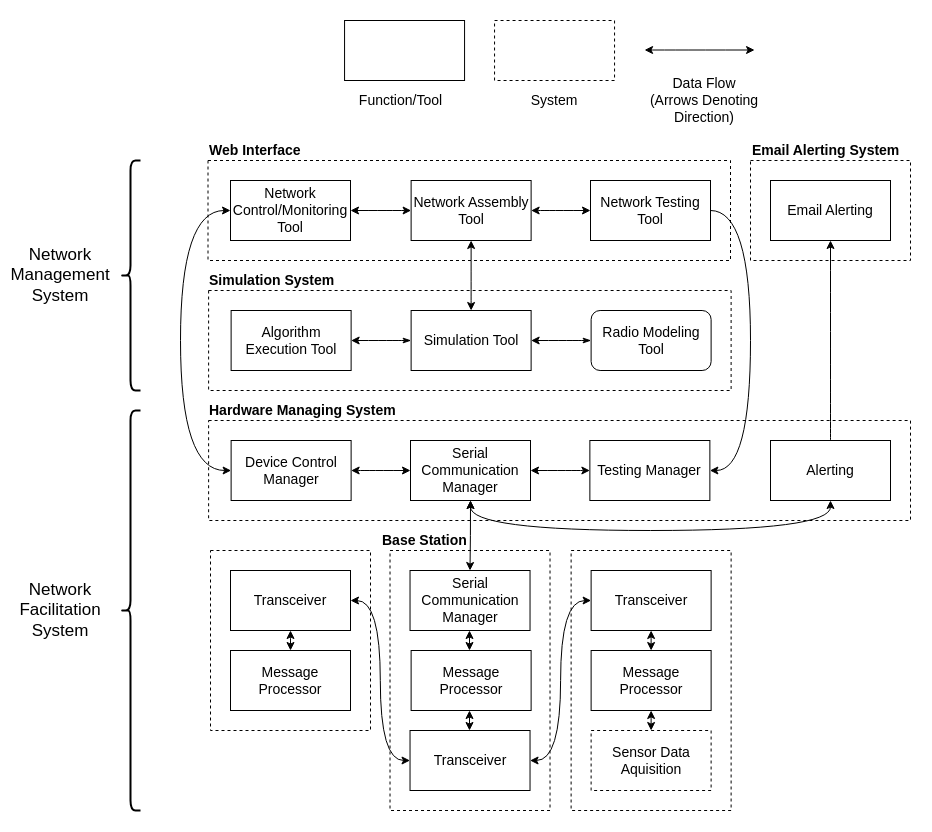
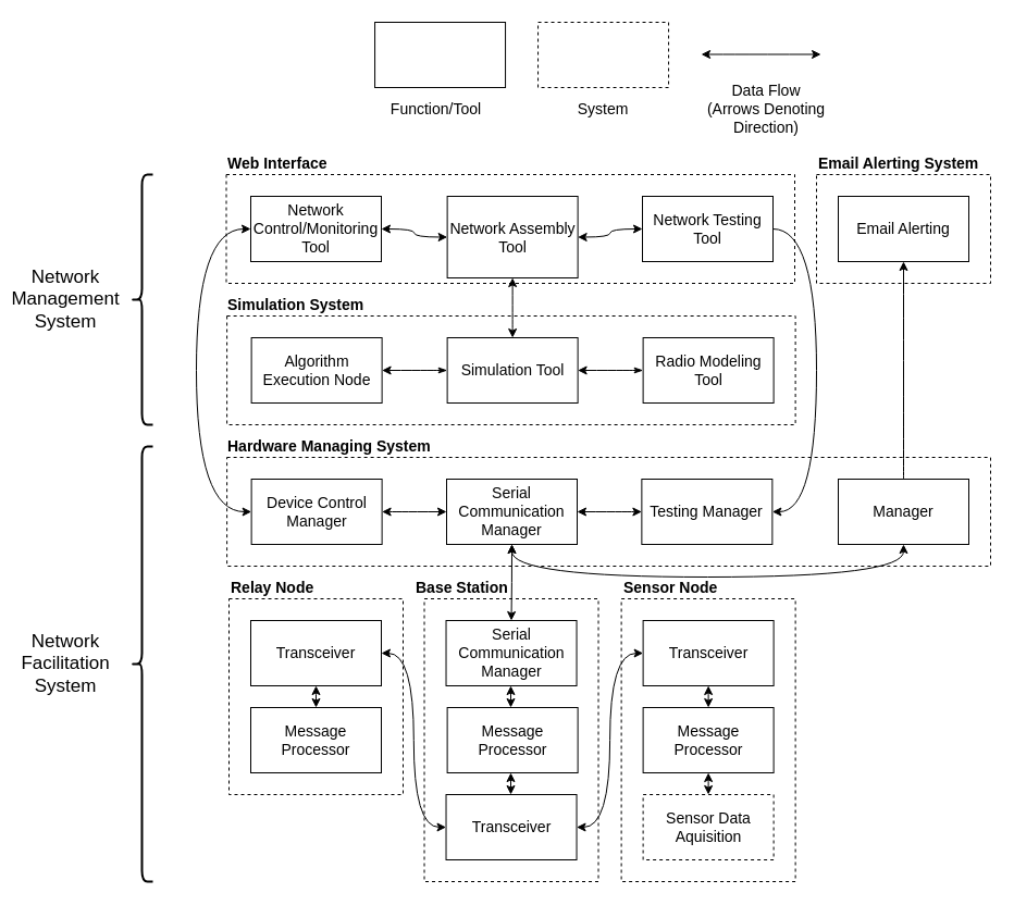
  <mxCell id="0" />
  <mxCell id="1" parent="0" />
  <mxCell id="2" value="" style="rounded=0;whiteSpace=wrap;html=1;dashed=1;fontSize=14;" vertex="1" parent="1"><mxGeometry x="208.12" y="420" width="701.88" height="100" as="geometry" /></mxCell>
  <mxCell id="3" value="" style="rounded=0;whiteSpace=wrap;html=1;dashed=1;fontSize=14;" vertex="1" parent="1"><mxGeometry x="208.12" y="290" width="522.5" height="100" as="geometry" /></mxCell>
  <mxCell id="4" value="" style="rounded=0;whiteSpace=wrap;html=1;dashed=1;fontSize=14;" vertex="1" parent="1"><mxGeometry x="207.5" y="160" width="522.5" height="100" as="geometry" /></mxCell>
  <mxCell id="5" value="" style="rounded=0;whiteSpace=wrap;html=1;dashed=1;fontSize=14;" vertex="1" parent="1"><mxGeometry x="210" y="550" width="160" height="180" as="geometry" /></mxCell>
  <mxCell id="6" value="" style="rounded=0;whiteSpace=wrap;html=1;dashed=1;fontSize=14;" vertex="1" parent="1"><mxGeometry x="570.62" y="550" width="160" height="260" as="geometry" /></mxCell>
  <mxCell id="7" value="" style="rounded=0;whiteSpace=wrap;html=1;" vertex="1" parent="1"><mxGeometry x="344.06" y="20" width="120" height="60" as="geometry" /></mxCell>
  <mxCell id="8" value="" style="rounded=0;whiteSpace=wrap;html=1;dashed=1;fontSize=14;" vertex="1" parent="1"><mxGeometry x="750" y="160" width="160" height="100" as="geometry" /></mxCell>
  <mxCell id="9" value="Function/Tool" style="text;html=1;strokeColor=none;fillColor=none;align=center;verticalAlign=middle;whiteSpace=wrap;rounded=0;dashed=1;fontSize=14;" vertex="1" parent="1"><mxGeometry x="358.43" y="90" width="85" height="20" as="geometry" /></mxCell>
  <mxCell id="10" value="System" style="text;html=1;strokeColor=none;fillColor=none;align=center;verticalAlign=middle;whiteSpace=wrap;rounded=0;dashed=1;fontSize=14;" vertex="1" parent="1"><mxGeometry x="519.06" y="90" width="70" height="20" as="geometry" /></mxCell>
  <mxCell id="11" value="Sensor Data Aquisition" style="rounded=0;whiteSpace=wrap;html=1;fontSize=14;dashed=1;" vertex="1" parent="1"><mxGeometry x="590.62" y="730" width="120" height="60" as="geometry" /></mxCell>
  <mxCell id="12" style="edgeStyle=orthogonalEdgeStyle;curved=1;rounded=0;orthogonalLoop=1;jettySize=auto;html=1;exitX=0.5;exitY=1;exitDx=0;exitDy=0;entryX=0.5;entryY=0;entryDx=0;entryDy=0;startArrow=classic;startFill=1;fontSize=14;" edge="1" parent="1" source="13" target="11"><mxGeometry relative="1" as="geometry" /></mxCell>
  <mxCell id="13" value="Message Processor" style="rounded=0;whiteSpace=wrap;html=1;fontSize=14;" vertex="1" parent="1"><mxGeometry x="590.62" y="650" width="120" height="60" as="geometry" /></mxCell>
  <mxCell id="14" style="edgeStyle=orthogonalEdgeStyle;curved=1;rounded=0;orthogonalLoop=1;jettySize=auto;html=1;exitX=0.5;exitY=1;exitDx=0;exitDy=0;entryX=0.5;entryY=0;entryDx=0;entryDy=0;startArrow=classic;startFill=1;fontSize=14;" edge="1" parent="1" source="15" target="13"><mxGeometry relative="1" as="geometry" /></mxCell>
  <mxCell id="15" value="Transceiver" style="rounded=0;whiteSpace=wrap;html=1;fontSize=14;" vertex="1" parent="1"><mxGeometry x="590.62" y="570" width="120" height="60" as="geometry" /></mxCell>
  <mxCell id="16" value="Message Processor" style="rounded=0;whiteSpace=wrap;html=1;fontSize=14;" vertex="1" parent="1"><mxGeometry x="230" y="650" width="120" height="60" as="geometry" /></mxCell>
  <mxCell id="17" style="edgeStyle=orthogonalEdgeStyle;curved=1;rounded=0;orthogonalLoop=1;jettySize=auto;html=1;exitX=0.5;exitY=1;exitDx=0;exitDy=0;entryX=0.5;entryY=0;entryDx=0;entryDy=0;startArrow=classic;startFill=1;fontSize=14;" edge="1" parent="1" source="18" target="16"><mxGeometry relative="1" as="geometry" /></mxCell>
  <mxCell id="18" value="Transceiver" style="rounded=0;whiteSpace=wrap;html=1;fontSize=14;" vertex="1" parent="1"><mxGeometry x="230" y="570" width="120" height="60" as="geometry" /></mxCell>
  <mxCell id="19" value="" style="rounded=0;whiteSpace=wrap;html=1;dashed=1;fontSize=14;" vertex="1" parent="1"><mxGeometry x="389.53" y="550" width="160" height="260" as="geometry" /></mxCell>
  <mxCell id="20" value="Message Processor" style="rounded=0;whiteSpace=wrap;html=1;fontSize=14;" vertex="1" parent="1"><mxGeometry x="410.62" y="650" width="120" height="60" as="geometry" /></mxCell>
  <mxCell id="21" style="edgeStyle=orthogonalEdgeStyle;curved=1;rounded=0;orthogonalLoop=1;jettySize=auto;html=1;exitX=0;exitY=0.5;exitDx=0;exitDy=0;entryX=1;entryY=0.5;entryDx=0;entryDy=0;startArrow=classic;startFill=1;fontSize=14;" edge="1" parent="1" source="23" target="18"><mxGeometry relative="1" as="geometry" /></mxCell>
  <mxCell id="22" style="edgeStyle=orthogonalEdgeStyle;curved=1;rounded=0;orthogonalLoop=1;jettySize=auto;html=1;exitX=1;exitY=0.5;exitDx=0;exitDy=0;entryX=0;entryY=0.5;entryDx=0;entryDy=0;startArrow=classic;startFill=1;fontSize=14;" edge="1" parent="1" source="23" target="15"><mxGeometry relative="1" as="geometry" /></mxCell>
  <mxCell id="23" value="Transceiver" style="rounded=0;whiteSpace=wrap;html=1;fontSize=14;" vertex="1" parent="1"><mxGeometry x="409.53" y="730" width="120" height="60" as="geometry" /></mxCell>
  <mxCell id="24" value="Serial Communication Manager" style="rounded=0;whiteSpace=wrap;html=1;fontSize=14;" vertex="1" parent="1"><mxGeometry x="409.53" y="570" width="120" height="60" as="geometry" /></mxCell>
  <mxCell id="25" style="edgeStyle=orthogonalEdgeStyle;curved=1;rounded=0;orthogonalLoop=1;jettySize=auto;html=1;exitX=0;exitY=0.5;exitDx=0;exitDy=0;entryX=0;entryY=0.5;entryDx=0;entryDy=0;startArrow=classic;startFill=1;fontSize=14;" edge="1" parent="1" source="26" target="43"><mxGeometry relative="1" as="geometry"><Array as="points"><mxPoint x="180" y="210" /><mxPoint x="180" y="470" /></Array></mxGeometry></mxCell>
  <mxCell id="26" value="Network Control/Monitoring Tool" style="rounded=0;whiteSpace=wrap;html=1;fontSize=14;" vertex="1" parent="1"><mxGeometry x="230" y="180" width="120" height="60" as="geometry" /></mxCell>
  <mxCell id="27" style="edgeStyle=orthogonalEdgeStyle;curved=1;rounded=0;orthogonalLoop=1;jettySize=auto;html=1;exitX=0;exitY=0.5;exitDx=0;exitDy=0;entryX=1;entryY=0.5;entryDx=0;entryDy=0;startArrow=classic;startFill=1;fontSize=14;" edge="1" parent="1" source="29" target="26"><mxGeometry relative="1" as="geometry" /></mxCell>
  <mxCell id="28" style="edgeStyle=orthogonalEdgeStyle;curved=1;rounded=0;orthogonalLoop=1;jettySize=auto;html=1;exitX=1;exitY=0.5;exitDx=0;exitDy=0;entryX=0;entryY=0.5;entryDx=0;entryDy=0;startArrow=classic;startFill=1;fontSize=14;" edge="1" parent="1" source="29" target="31"><mxGeometry relative="1" as="geometry" /></mxCell>
- <mxCell id="29" value="Network Assembly Tool" style="rounded=0;whiteSpace=wrap;html=1;fontSize=14;" vertex="1" parent="1"><mxGeometry x="410.62" y="180" width="120" height="60" as="geometry" /></mxCell>
+ <mxCell id="29" value="Network Assembly Tool" style="rounded=0;whiteSpace=wrap;html=1;fontSize=14;" vertex="1" parent="1"><mxGeometry x="410.62" y="180" width="120" height="75" as="geometry" /></mxCell>
  <mxCell id="30" style="edgeStyle=orthogonalEdgeStyle;curved=1;rounded=0;orthogonalLoop=1;jettySize=auto;html=1;exitX=1;exitY=0.5;exitDx=0;exitDy=0;entryX=1;entryY=0.5;entryDx=0;entryDy=0;startArrow=none;startFill=0;fontSize=14;" edge="1" parent="1" source="31" target="45"><mxGeometry relative="1" as="geometry"><Array as="points"><mxPoint x="750" y="210" /><mxPoint x="750" y="470" /></Array></mxGeometry></mxCell>
  <mxCell id="31" value="Network Testing Tool" style="rounded=0;whiteSpace=wrap;html=1;fontSize=14;" vertex="1" parent="1"><mxGeometry x="590" y="180" width="120" height="60" as="geometry" /></mxCell>
  <mxCell id="32" value="Email Alerting" style="rounded=0;whiteSpace=wrap;html=1;fontSize=14;" vertex="1" parent="1"><mxGeometry x="770" y="180" width="120" height="60" as="geometry" /></mxCell>
  <mxCell id="33" style="edgeStyle=orthogonalEdgeStyle;curved=1;rounded=0;orthogonalLoop=1;jettySize=auto;html=1;exitX=0;exitY=0.5;exitDx=0;exitDy=0;startArrow=classicThin;startFill=1;fontSize=14;" edge="1" parent="1" source="35" target="38"><mxGeometry relative="1" as="geometry" /></mxCell>
  <mxCell id="34" style="edgeStyle=orthogonalEdgeStyle;curved=1;rounded=0;orthogonalLoop=1;jettySize=auto;html=1;exitX=0.5;exitY=0;exitDx=0;exitDy=0;entryX=0.5;entryY=1;entryDx=0;entryDy=0;startArrow=classic;startFill=1;fontSize=14;" edge="1" parent="1" source="35" target="29"><mxGeometry relative="1" as="geometry" /></mxCell>
  <mxCell id="35" value="Simulation Tool" style="rounded=0;whiteSpace=wrap;html=1;fontSize=14;" vertex="1" parent="1"><mxGeometry x="410.62" y="310" width="120" height="60" as="geometry" /></mxCell>
  <mxCell id="36" style="edgeStyle=orthogonalEdgeStyle;curved=1;rounded=0;orthogonalLoop=1;jettySize=auto;html=1;exitX=0;exitY=0.5;exitDx=0;exitDy=0;entryX=1;entryY=0.5;entryDx=0;entryDy=0;startArrow=classicThin;startFill=1;fontSize=14;" edge="1" parent="1" source="37" target="35"><mxGeometry relative="1" as="geometry" /></mxCell>
- <mxCell id="37" value="Radio Modeling Tool" style="whiteSpace=wrap;html=1;fontSize=14;rounded=1;" vertex="1" parent="1"><mxGeometry x="590.62" y="310" width="120" height="60" as="geometry" /></mxCell>
- <mxCell id="38" value="Algorithm Execution Tool" style="rounded=0;whiteSpace=wrap;html=1;fontSize=14;" vertex="1" parent="1"><mxGeometry x="230.62" y="310" width="120" height="60" as="geometry" /></mxCell>
+ <mxCell id="37" value="Radio Modeling Tool" style="rounded=0;whiteSpace=wrap;html=1;fontSize=14;" vertex="1" parent="1"><mxGeometry x="590.62" y="310" width="120" height="60" as="geometry" /></mxCell>
+ <mxCell id="38" value="Algorithm Execution Node" style="rounded=0;whiteSpace=wrap;html=1;fontSize=14;" vertex="1" parent="1"><mxGeometry x="230.62" y="310" width="120" height="60" as="geometry" /></mxCell>
  <mxCell id="39" style="edgeStyle=orthogonalEdgeStyle;curved=1;rounded=0;orthogonalLoop=1;jettySize=auto;html=1;exitX=0.5;exitY=1;exitDx=0;exitDy=0;entryX=0.5;entryY=1;entryDx=0;entryDy=0;startArrow=classic;startFill=1;fontSize=14;" edge="1" parent="1" source="41" target="56"><mxGeometry relative="1" as="geometry"><Array as="points"><mxPoint x="470" y="530" /><mxPoint x="830" y="530" /></Array></mxGeometry></mxCell>
  <mxCell id="40" style="edgeStyle=orthogonalEdgeStyle;curved=1;rounded=0;orthogonalLoop=1;jettySize=auto;html=1;exitX=0.5;exitY=1;exitDx=0;exitDy=0;startArrow=classic;startFill=1;fontSize=14;" edge="1" parent="1" source="41" target="24"><mxGeometry relative="1" as="geometry" /></mxCell>
  <mxCell id="41" value="Serial Communication Manager" style="rounded=0;whiteSpace=wrap;html=1;fontSize=14;" vertex="1" parent="1"><mxGeometry x="410" y="440" width="120" height="60" as="geometry" /></mxCell>
  <mxCell id="42" style="edgeStyle=orthogonalEdgeStyle;curved=1;rounded=0;orthogonalLoop=1;jettySize=auto;html=1;exitX=1;exitY=0.5;exitDx=0;exitDy=0;startArrow=classic;startFill=1;fontSize=14;" edge="1" parent="1" source="43" target="41"><mxGeometry relative="1" as="geometry" /></mxCell>
  <mxCell id="43" value="Device Control Manager" style="rounded=0;whiteSpace=wrap;html=1;fontSize=14;" vertex="1" parent="1"><mxGeometry x="230.62" y="440" width="120" height="60" as="geometry" /></mxCell>
  <mxCell id="44" style="edgeStyle=orthogonalEdgeStyle;curved=1;rounded=0;orthogonalLoop=1;jettySize=auto;html=1;exitX=0;exitY=0.5;exitDx=0;exitDy=0;entryX=1;entryY=0.5;entryDx=0;entryDy=0;startArrow=classic;startFill=1;fontSize=14;" edge="1" parent="1" source="45" target="41"><mxGeometry relative="1" as="geometry" /></mxCell>
  <mxCell id="45" value="Testing Manager" style="rounded=0;whiteSpace=wrap;html=1;fontSize=14;" vertex="1" parent="1"><mxGeometry x="589.37" y="440" width="120" height="60" as="geometry" /></mxCell>
  <mxCell id="46" value="Web Interface" style="text;html=1;strokeColor=none;fillColor=none;align=left;verticalAlign=middle;whiteSpace=wrap;rounded=0;dashed=1;fontSize=14;fontStyle=1" vertex="1" parent="1"><mxGeometry x="206.87" y="140" width="105" height="20" as="geometry" /></mxCell>
  <mxCell id="47" value="Hardware Managing System" style="text;html=1;strokeColor=none;fillColor=none;align=left;verticalAlign=middle;whiteSpace=wrap;rounded=0;dashed=1;fontSize=14;fontStyle=1" vertex="1" parent="1"><mxGeometry x="206.87" y="400" width="203.13" height="20" as="geometry" /></mxCell>
  <mxCell id="48" value="Simulation System" style="text;html=1;strokeColor=none;fillColor=none;align=left;verticalAlign=middle;whiteSpace=wrap;rounded=0;dashed=1;fontSize=14;fontStyle=1" vertex="1" parent="1"><mxGeometry x="206.87" y="270" width="133.13" height="20" as="geometry" /></mxCell>
  <mxCell id="49" value="Base Station" style="text;html=1;strokeColor=none;fillColor=none;align=left;verticalAlign=middle;whiteSpace=wrap;rounded=0;dashed=1;fontSize=14;fontStyle=1" vertex="1" parent="1"><mxGeometry x="380" y="530" width="94.69" height="20" as="geometry" /></mxCell>
+ <mxCell id="50" value="Relay Node" style="text;html=1;strokeColor=none;fillColor=none;align=left;verticalAlign=middle;whiteSpace=wrap;rounded=0;dashed=1;fontSize=14;fontStyle=1" vertex="1" parent="1"><mxGeometry x="210" y="530" width="94.69" height="20" as="geometry" /></mxCell>
+ <mxCell id="51" value="Sensor Node" style="text;html=1;strokeColor=none;fillColor=none;align=left;verticalAlign=middle;whiteSpace=wrap;rounded=0;dashed=1;fontSize=14;fontStyle=1" vertex="1" parent="1"><mxGeometry x="570.62" y="530" width="94.69" height="20" as="geometry" /></mxCell>
  <mxCell id="52" value="Email Alerting System" style="text;html=1;strokeColor=none;fillColor=none;align=left;verticalAlign=middle;whiteSpace=wrap;rounded=0;dashed=1;fontSize=14;fontStyle=1" vertex="1" parent="1"><mxGeometry x="750" y="140" width="160" height="20" as="geometry" /></mxCell>
  <mxCell id="53" style="edgeStyle=orthogonalEdgeStyle;curved=1;rounded=0;orthogonalLoop=1;jettySize=auto;html=1;startArrow=classic;startFill=1;fontSize=14;" edge="1" parent="1"><mxGeometry relative="1" as="geometry"><mxPoint x="754.06" y="49.5" as="targetPoint" /><mxPoint x="644.06" y="49.5" as="sourcePoint" /></mxGeometry></mxCell>
  <mxCell id="54" value="" style="rounded=0;whiteSpace=wrap;html=1;dashed=1;" vertex="1" parent="1"><mxGeometry x="494.06" y="20" width="120" height="60" as="geometry" /></mxCell>
  <mxCell id="55" style="edgeStyle=orthogonalEdgeStyle;curved=1;rounded=0;orthogonalLoop=1;jettySize=auto;html=1;exitX=0.5;exitY=0;exitDx=0;exitDy=0;entryX=0.5;entryY=1;entryDx=0;entryDy=0;startArrow=none;startFill=0;fontSize=14;" edge="1" parent="1" source="56" target="32"><mxGeometry relative="1" as="geometry" /></mxCell>
- <mxCell id="56" value="Alerting" style="rounded=0;whiteSpace=wrap;html=1;fontSize=14;" vertex="1" parent="1"><mxGeometry x="770" y="440" width="120" height="60" as="geometry" /></mxCell>
+ <mxCell id="56" value="Manager" style="rounded=0;whiteSpace=wrap;html=1;fontSize=14;" vertex="1" parent="1"><mxGeometry x="770" y="440" width="120" height="60" as="geometry" /></mxCell>
  <mxCell id="57" value="" style="shape=curlyBracket;whiteSpace=wrap;html=1;rounded=1;fontSize=14;align=left;strokeColor=#000000;fillColor=#000000;strokeWidth=2;" vertex="1" parent="1"><mxGeometry x="120" y="160" width="20" height="230" as="geometry" /></mxCell>
  <mxCell id="58" value="" style="shape=curlyBracket;whiteSpace=wrap;html=1;rounded=1;fontSize=14;align=left;strokeColor=#000000;fillColor=#000000;strokeWidth=2;" vertex="1" parent="1"><mxGeometry x="120" y="410" width="20" height="400" as="geometry" /></mxCell>
  <mxCell id="59" value="Network Management System" style="text;html=1;strokeColor=none;fillColor=none;align=center;verticalAlign=middle;whiteSpace=wrap;rounded=0;fontSize=17;" vertex="1" parent="1"><mxGeometry x="20" y="265" width="80" height="20" as="geometry" /></mxCell>
  <mxCell id="60" value="Network Facilitation System" style="text;html=1;strokeColor=none;fillColor=none;align=center;verticalAlign=middle;whiteSpace=wrap;rounded=0;fontSize=17;" vertex="1" parent="1"><mxGeometry x="20" y="600" width="80" height="20" as="geometry" /></mxCell>
  <mxCell id="61" style="edgeStyle=orthogonalEdgeStyle;curved=1;rounded=0;orthogonalLoop=1;jettySize=auto;html=1;exitX=0.5;exitY=1;exitDx=0;exitDy=0;entryX=0.5;entryY=0;entryDx=0;entryDy=0;startArrow=classic;startFill=1;fontSize=14;" edge="1" parent="1"><mxGeometry relative="1" as="geometry"><mxPoint x="469" y="630" as="sourcePoint" /><mxPoint x="469" y="650" as="targetPoint" /><Array as="points"><mxPoint x="469" y="640" /><mxPoint x="469" y="640" /></Array></mxGeometry></mxCell>
  <mxCell id="62" style="edgeStyle=orthogonalEdgeStyle;curved=1;rounded=0;orthogonalLoop=1;jettySize=auto;html=1;exitX=0.5;exitY=1;exitDx=0;exitDy=0;entryX=0.5;entryY=0;entryDx=0;entryDy=0;startArrow=classic;startFill=1;fontSize=14;" edge="1" parent="1"><mxGeometry relative="1" as="geometry"><mxPoint x="469" y="710" as="sourcePoint" /><mxPoint x="469" y="730" as="targetPoint" /><Array as="points"><mxPoint x="469" y="720" /><mxPoint x="469" y="720" /></Array></mxGeometry></mxCell>
  <mxCell id="63" value="Data Flow &lt;br&gt;(Arrows Denoting Direction)" style="text;html=1;strokeColor=none;fillColor=none;align=center;verticalAlign=middle;whiteSpace=wrap;rounded=0;dashed=1;fontSize=14;" vertex="1" parent="1"><mxGeometry x="634.06" y="90" width="140" height="20" as="geometry" /></mxCell>
